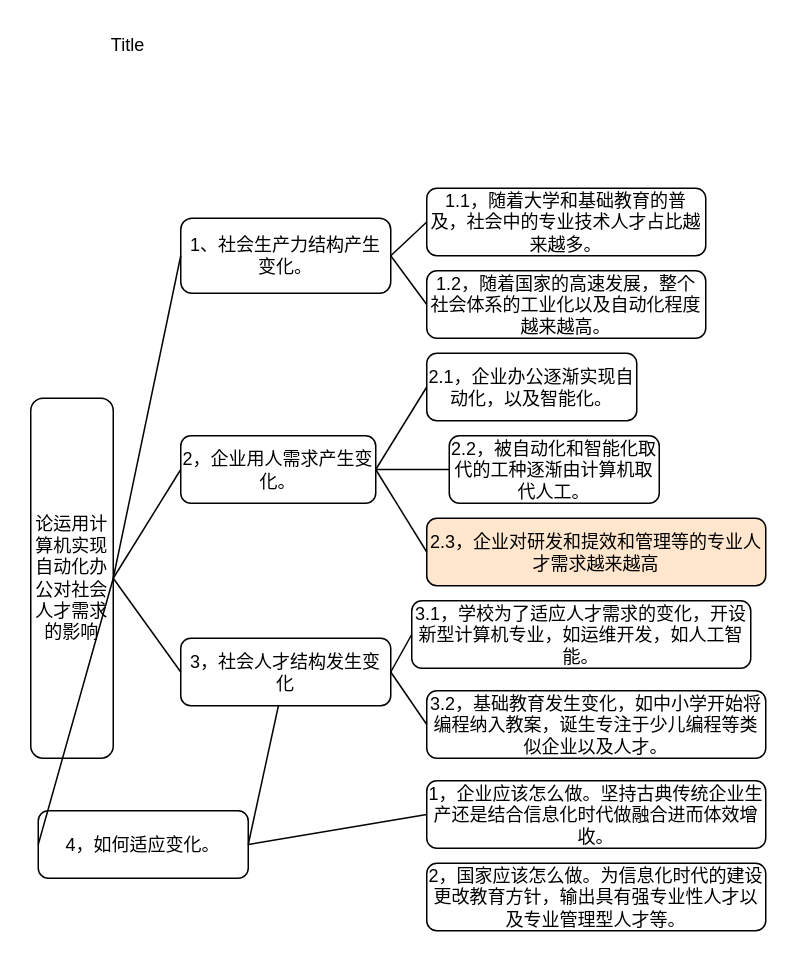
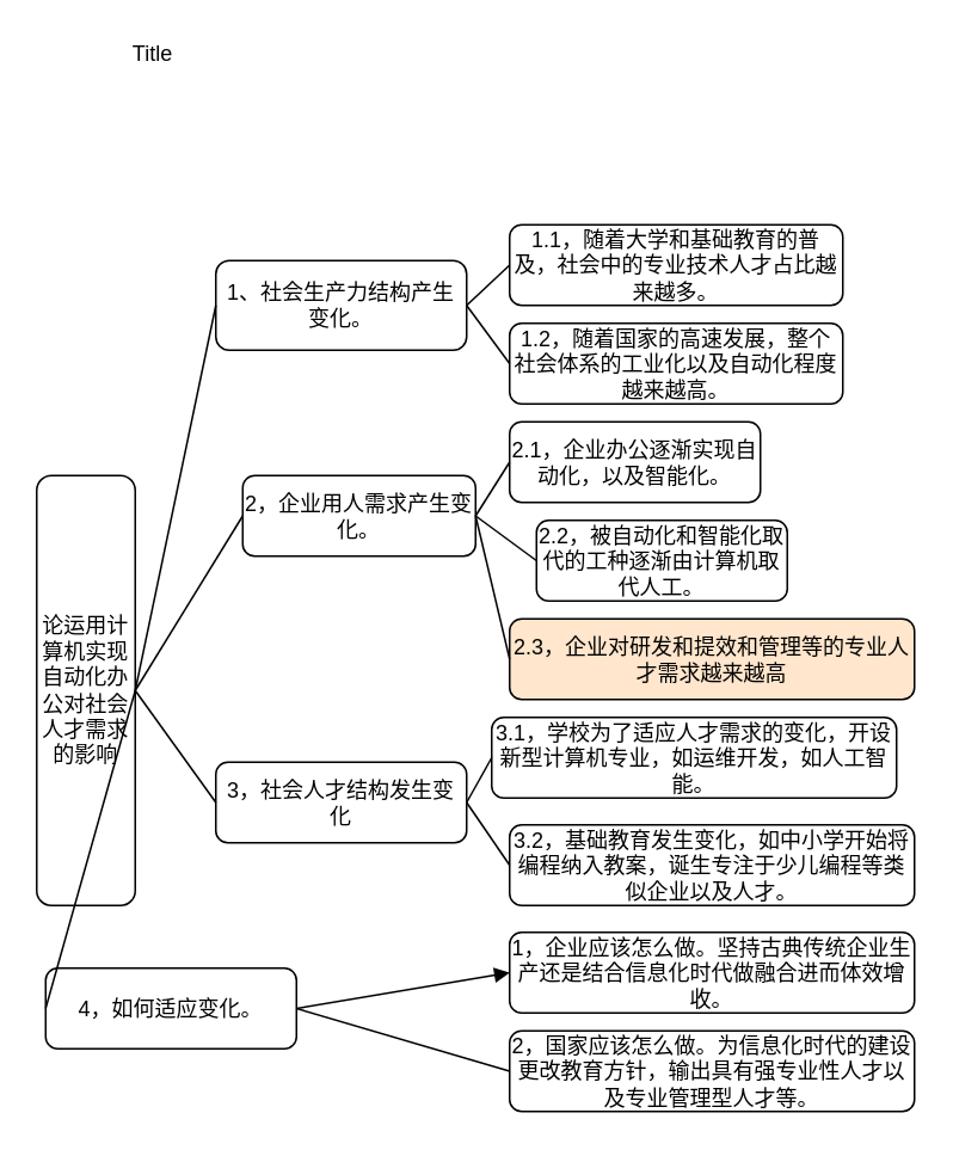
  <mxCell id="0" />
  <mxCell id="1" parent="0" />
  <mxCell id="2" value="论运用计算机实现自动化办公对社会人才需求的影响" style="rounded=1;whiteSpace=wrap;html=1;" parent="1" vertex="1"><mxGeometry x="20" y="265" width="55" height="240" as="geometry" /></mxCell>
  <mxCell id="3" value="Title" style="text;html=1;strokeColor=none;fillColor=none;align=center;verticalAlign=middle;whiteSpace=wrap;rounded=0;" parent="1" vertex="1"><mxGeometry x="65" y="20" width="40" height="20" as="geometry" /></mxCell>
  <mxCell id="4" value="1、社会生产力结构产生变化。" style="rounded=1;whiteSpace=wrap;html=1;" parent="1" vertex="1"><mxGeometry x="120" y="145" width="140" height="50" as="geometry" /></mxCell>
  <mxCell id="5" value="1.1，随着大学和基础教育的普及，社会中的专业技术人才占比越来越多。" style="rounded=1;whiteSpace=wrap;html=1;" parent="1" vertex="1"><mxGeometry x="284" y="125" width="186" height="45" as="geometry" /></mxCell>
  <mxCell id="6" value="1.2，随着国家的高速发展，整个社会体系的工业化以及自动化程度越来越高。" style="rounded=1;whiteSpace=wrap;html=1;" parent="1" vertex="1"><mxGeometry x="284" y="180" width="186" height="45" as="geometry" /></mxCell>
  <mxCell id="7" value="" style="endArrow=none;html=1;exitX=1;exitY=0.5;exitDx=0;exitDy=0;entryX=0;entryY=0.5;entryDx=0;entryDy=0;" parent="1" source="4" target="5" edge="1"><mxGeometry width="50" height="50" relative="1" as="geometry"><mxPoint x="280" y="55" as="sourcePoint" /><mxPoint x="330" y="5" as="targetPoint" /></mxGeometry></mxCell>
  <mxCell id="8" value="" style="endArrow=none;html=1;entryX=0;entryY=0.5;entryDx=0;entryDy=0;exitX=1;exitY=0.5;exitDx=0;exitDy=0;" parent="1" source="4" target="6" edge="1"><mxGeometry width="50" height="50" relative="1" as="geometry"><mxPoint x="260" y="125" as="sourcePoint" /><mxPoint x="330" y="5" as="targetPoint" /></mxGeometry></mxCell>
- <mxCell id="9" value="2，企业用人需求产生变化。" style="rounded=1;whiteSpace=wrap;html=1;" parent="1" vertex="1"><mxGeometry x="120" y="290" width="130" height="45" as="geometry" /></mxCell>
+ <mxCell id="9" value="2，企业用人需求产生变化。" style="rounded=1;whiteSpace=wrap;html=1;" parent="1" vertex="1"><mxGeometry x="135" y="265" width="130" height="45" as="geometry" /></mxCell>
  <mxCell id="10" value="2.1，企业办公逐渐实现自动化，以及智能化。" style="rounded=1;whiteSpace=wrap;html=1;" parent="1" vertex="1"><mxGeometry x="284" y="235" width="140" height="45" as="geometry" /></mxCell>
  <mxCell id="11" value="2.2，被自动化和智能化取代的工种逐渐由计算机取代人工。" style="rounded=1;whiteSpace=wrap;html=1;" parent="1" vertex="1"><mxGeometry x="299" y="290" width="140" height="45" as="geometry" /></mxCell>
  <mxCell id="12" value="" style="endArrow=none;html=1;exitX=1;exitY=0.5;exitDx=0;exitDy=0;entryX=0;entryY=0.5;entryDx=0;entryDy=0;" parent="1" source="9" target="10" edge="1"><mxGeometry width="50" height="50" relative="1" as="geometry"><mxPoint x="280" y="165" as="sourcePoint" /><mxPoint x="330" y="115" as="targetPoint" /></mxGeometry></mxCell>
  <mxCell id="13" value="" style="endArrow=none;html=1;entryX=0;entryY=0.5;entryDx=0;entryDy=0;exitX=1;exitY=0.5;exitDx=0;exitDy=0;" parent="1" source="9" target="11" edge="1"><mxGeometry width="50" height="50" relative="1" as="geometry"><mxPoint x="260" y="235" as="sourcePoint" /><mxPoint x="330" y="115" as="targetPoint" /></mxGeometry></mxCell>
  <mxCell id="14" value="3，社会人才结构发生变化" style="rounded=1;whiteSpace=wrap;html=1;" parent="1" vertex="1"><mxGeometry x="120" y="425" width="140" height="45" as="geometry" /></mxCell>
  <mxCell id="15" value="3.1，学校为了适应人才需求的变化，开设新型计算机专业，如运维开发，如人工智能。" style="rounded=1;whiteSpace=wrap;html=1;" parent="1" vertex="1"><mxGeometry x="274" y="400" width="226" height="45" as="geometry" /></mxCell>
  <mxCell id="16" value="3.2，基础教育发生变化，如中小学开始将编程纳入教案，诞生专注于少儿编程等类似企业以及人才。" style="rounded=1;whiteSpace=wrap;html=1;" parent="1" vertex="1"><mxGeometry x="284" y="460" width="226" height="45" as="geometry" /></mxCell>
  <mxCell id="17" value="" style="endArrow=none;html=1;exitX=1;exitY=0.5;exitDx=0;exitDy=0;entryX=0;entryY=0.5;entryDx=0;entryDy=0;" parent="1" source="14" target="15" edge="1"><mxGeometry width="50" height="50" relative="1" as="geometry"><mxPoint x="280" y="335" as="sourcePoint" /><mxPoint x="330" y="285" as="targetPoint" /></mxGeometry></mxCell>
  <mxCell id="18" value="" style="endArrow=none;html=1;entryX=0;entryY=0.5;entryDx=0;entryDy=0;exitX=1;exitY=0.5;exitDx=0;exitDy=0;" parent="1" source="14" target="16" edge="1"><mxGeometry width="50" height="50" relative="1" as="geometry"><mxPoint x="260" y="405" as="sourcePoint" /><mxPoint x="330" y="285" as="targetPoint" /></mxGeometry></mxCell>
  <mxCell id="19" value="4，如何适应变化。" style="rounded=1;whiteSpace=wrap;html=1;" parent="1" vertex="1"><mxGeometry x="25" y="540" width="140" height="45" as="geometry" /></mxCell>
  <mxCell id="20" value="1，企业应该怎么做。坚持古典传统企业生产还是结合信息化时代做融合进而体效增收。" style="rounded=1;whiteSpace=wrap;html=1;" parent="1" vertex="1"><mxGeometry x="284" y="520" width="226" height="45" as="geometry" /></mxCell>
  <mxCell id="21" value="2，国家应该怎么做。为信息化时代的建设更改教育方针，输出具有强专业性人才以及专业管理型人才等。" style="rounded=1;whiteSpace=wrap;html=1;" parent="1" vertex="1"><mxGeometry x="284" y="575" width="226" height="45" as="geometry" /></mxCell>
- <mxCell id="22" value="" style="endArrow=none;html=1;exitX=1;exitY=0.5;exitDx=0;exitDy=0;entryX=0;entryY=0.5;entryDx=0;entryDy=0;" parent="1" source="19" target="20" edge="1"><mxGeometry width="50" height="50" relative="1" as="geometry"><mxPoint x="280" y="450" as="sourcePoint" /><mxPoint x="330" y="400" as="targetPoint" /></mxGeometry></mxCell>
- <mxCell id="23" value="" style="endArrow=none;html=1;exitX=1;exitY=0.5;exitDx=0;exitDy=0;" parent="1" source="19" target="14" edge="1"><mxGeometry width="50" height="50" relative="1" as="geometry"><mxPoint x="260" y="520" as="sourcePoint" /><mxPoint x="330" y="400" as="targetPoint" /></mxGeometry></mxCell>
+ <mxCell id="22" value="" style="endArrow=block;html=1;exitX=1;exitY=0.5;exitDx=0;exitDy=0;entryX=0;entryY=0.5;entryDx=0;entryDy=0;" parent="1" source="19" target="20" edge="1"><mxGeometry width="50" height="50" relative="1" as="geometry"><mxPoint x="280" y="450" as="sourcePoint" /><mxPoint x="330" y="400" as="targetPoint" /></mxGeometry></mxCell>
+ <mxCell id="23" value="" style="endArrow=none;html=1;entryX=0;entryY=0.5;entryDx=0;entryDy=0;exitX=1;exitY=0.5;exitDx=0;exitDy=0;" parent="1" source="19" target="21" edge="1"><mxGeometry width="50" height="50" relative="1" as="geometry"><mxPoint x="260" y="520" as="sourcePoint" /><mxPoint x="330" y="400" as="targetPoint" /></mxGeometry></mxCell>
  <mxCell id="24" value="2.3，企业对研发和提效和管理等的专业人才需求越来越高" style="rounded=1;whiteSpace=wrap;html=1;fillColor=#ffe6cc;" parent="1" vertex="1"><mxGeometry x="284" y="345" width="226" height="45" as="geometry" /></mxCell>
  <mxCell id="25" value="" style="endArrow=none;html=1;exitX=1;exitY=0.5;exitDx=0;exitDy=0;entryX=0;entryY=0.5;entryDx=0;entryDy=0;" parent="1" source="9" target="24" edge="1"><mxGeometry width="50" height="50" relative="1" as="geometry"><mxPoint x="280" y="365" as="sourcePoint" /><mxPoint x="330" y="315" as="targetPoint" /></mxGeometry></mxCell>
  <mxCell id="26" value="" style="endArrow=none;html=1;exitX=1;exitY=0.5;exitDx=0;exitDy=0;entryX=0;entryY=0.5;entryDx=0;entryDy=0;" parent="1" source="2" target="4" edge="1"><mxGeometry width="50" height="50" relative="1" as="geometry"><mxPoint x="310" y="415" as="sourcePoint" /><mxPoint x="360" y="365" as="targetPoint" /></mxGeometry></mxCell>
  <mxCell id="27" value="" style="endArrow=none;html=1;exitX=1;exitY=0.5;exitDx=0;exitDy=0;entryX=0;entryY=0.5;entryDx=0;entryDy=0;" parent="1" source="2" target="9" edge="1"><mxGeometry width="50" height="50" relative="1" as="geometry"><mxPoint x="85" y="395" as="sourcePoint" /><mxPoint x="130" y="177.5" as="targetPoint" /></mxGeometry></mxCell>
  <mxCell id="28" value="" style="endArrow=none;html=1;exitX=1;exitY=0.5;exitDx=0;exitDy=0;entryX=0;entryY=0.5;entryDx=0;entryDy=0;" parent="1" source="2" target="14" edge="1"><mxGeometry width="50" height="50" relative="1" as="geometry"><mxPoint x="85" y="395" as="sourcePoint" /><mxPoint x="130" y="322.5" as="targetPoint" /></mxGeometry></mxCell>
  <mxCell id="29" value="" style="endArrow=none;html=1;exitX=1;exitY=0.5;exitDx=0;exitDy=0;entryX=0;entryY=0.5;entryDx=0;entryDy=0;" parent="1" source="2" target="19" edge="1"><mxGeometry width="50" height="50" relative="1" as="geometry"><mxPoint x="85" y="395" as="sourcePoint" /><mxPoint x="130" y="457.5" as="targetPoint" /></mxGeometry></mxCell>
